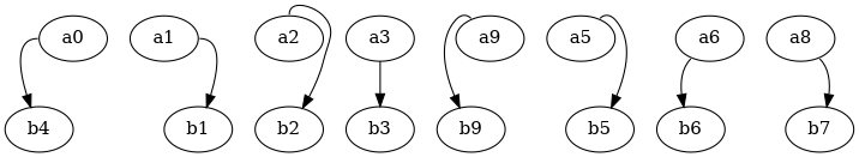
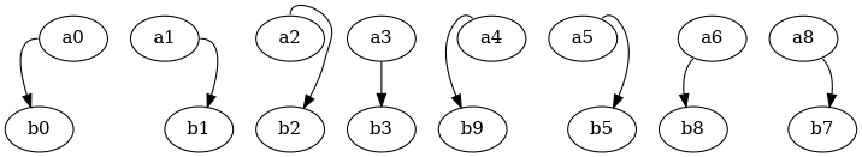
  digraph {
    rankdir=TB
    a0
-   b0 [label=b4]
+   b0
    a1
    b1
    a2
    b2
    a3
    b3
    n9 [label=b9]
-   a4 [label=a9]
+   a4
    a5
    b5
    a6
-   b6
+   b6 [label=b8]
    n15 [label=a8]
    b7
    a0 -> b0 [tailport=w]
    a1 -> b1 [tailport=e]
    a2 -> b2 [tailport=n]
    a3 -> b3 [tailport=s]
    a4 -> n9 [tailport=nw]
    a5 -> b5 [tailport=ne]
    a6 -> b6 [tailport=sw]
    n15 -> b7 [tailport=se]
  }
